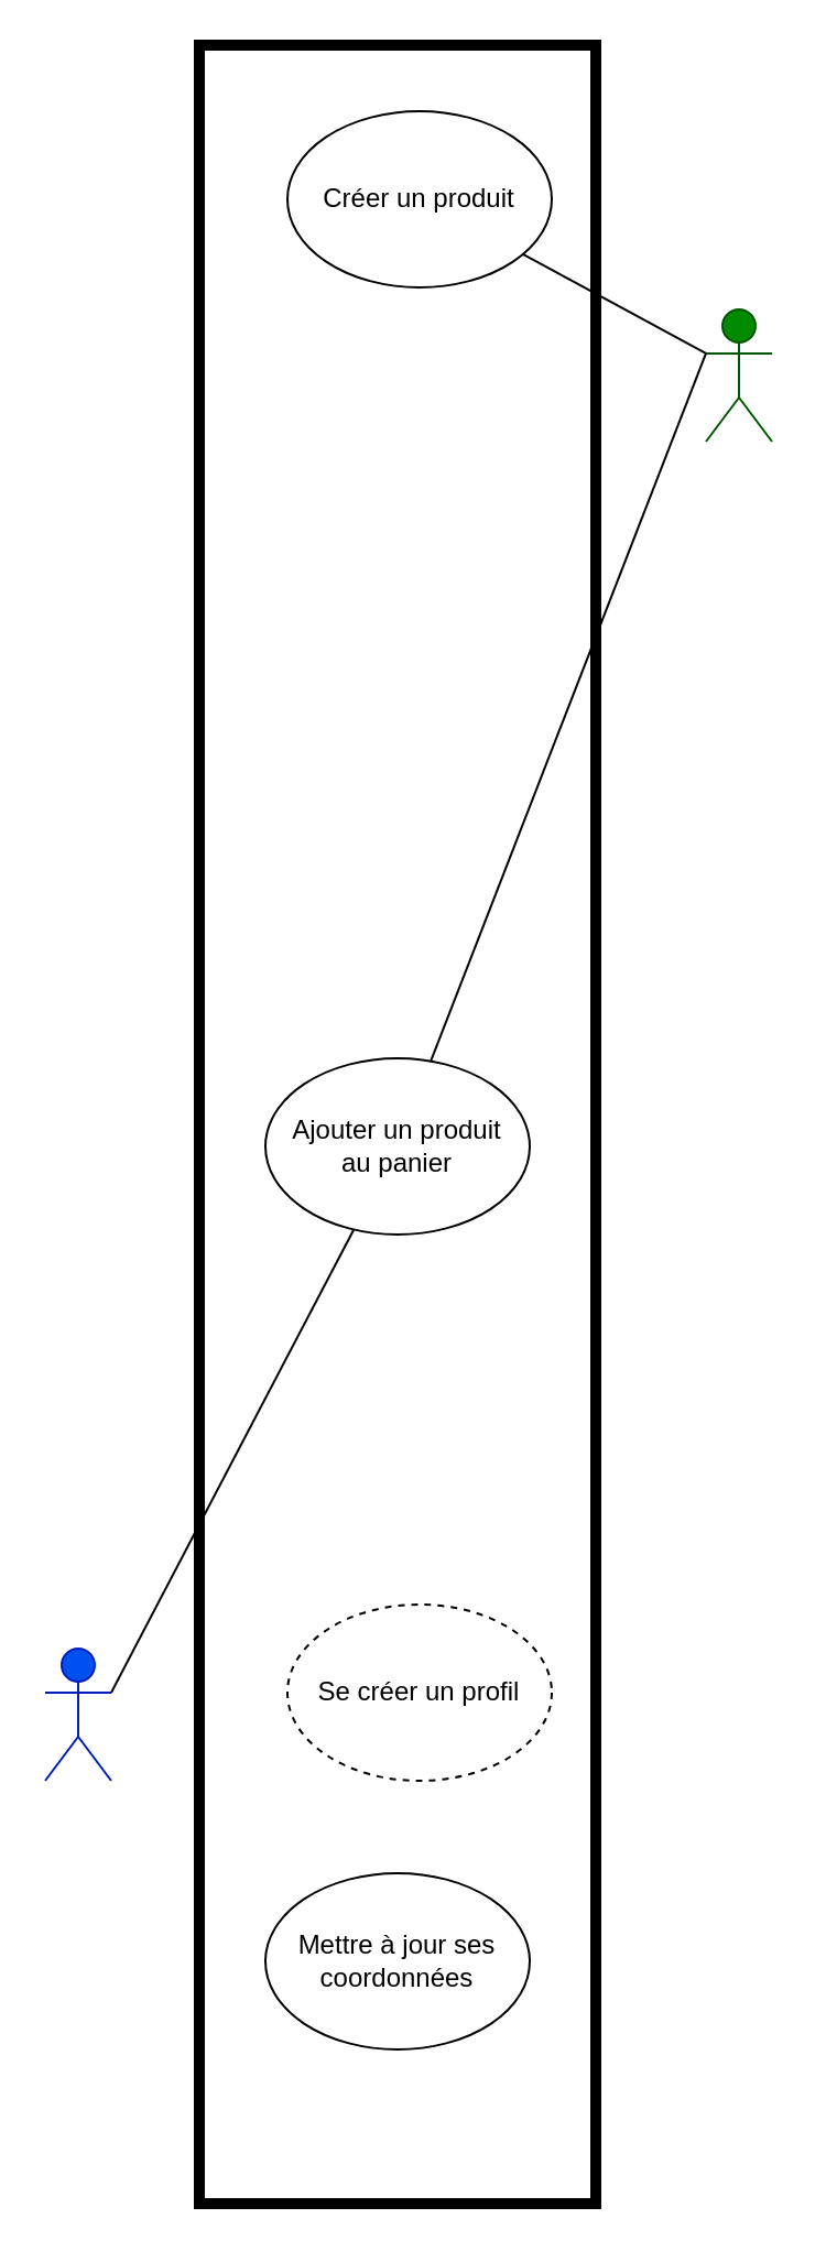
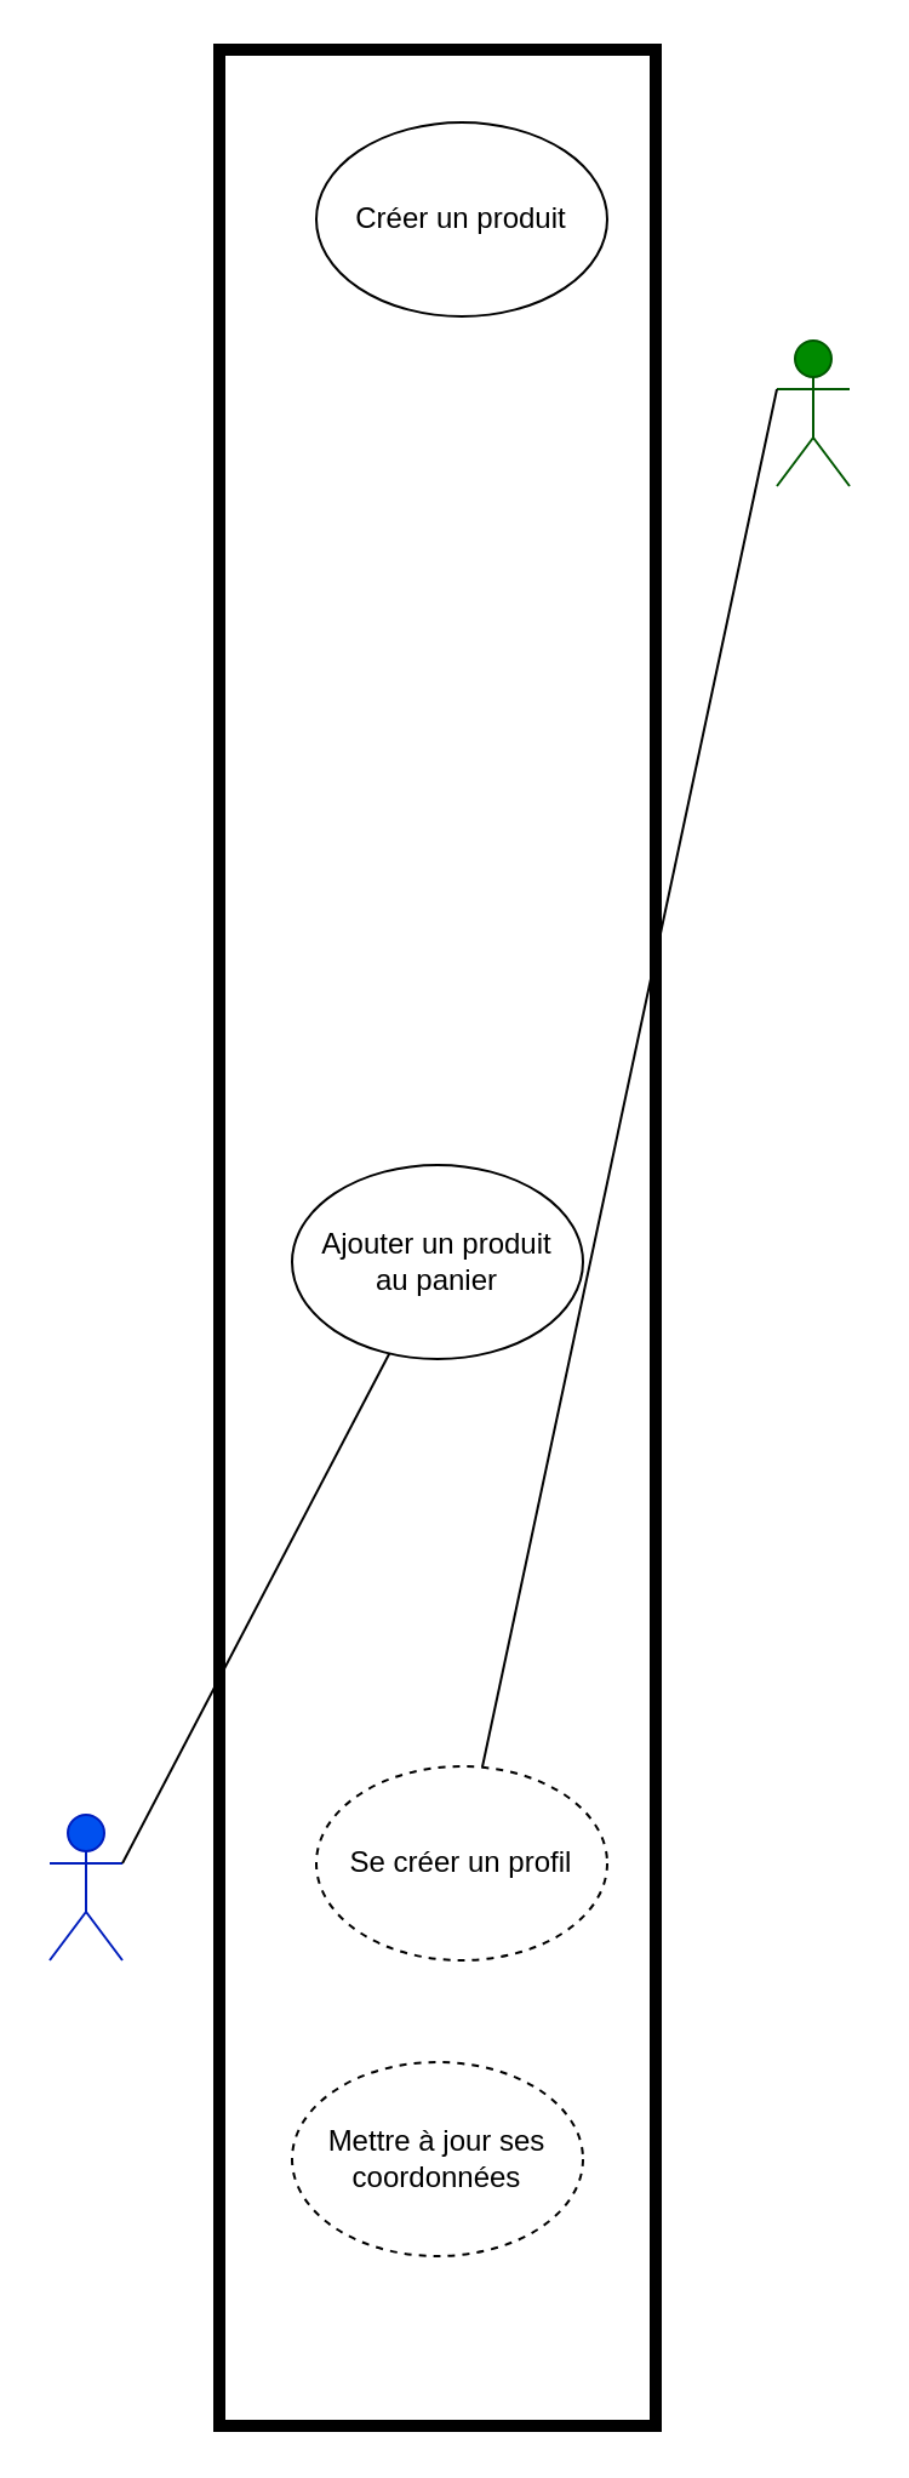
  <mxCell id="0" />
  <mxCell id="1" parent="0" />
  <mxCell id="2" value="Administrateur" style="shape=umlActor;verticalLabelPosition=bottom;verticalAlign=top;html=1;outlineConnect=0;fillColor=#008a00;fontColor=#ffffff;strokeColor=#005700;" parent="1" vertex="1"><mxGeometry x="320" y="140" width="30" height="60" as="geometry" /></mxCell>
  <mxCell id="3" value="Client" style="shape=umlActor;verticalLabelPosition=bottom;verticalAlign=top;html=1;outlineConnect=0;fillColor=#0050ef;fontColor=#ffffff;strokeColor=#001DBC;" parent="1" vertex="1"><mxGeometry x="20" y="748" width="30" height="60" as="geometry" /></mxCell>
  <mxCell id="4" value="" style="rounded=0;whiteSpace=wrap;html=1;fillColor=none;strokeWidth=5;" parent="1" vertex="1"><mxGeometry x="90" y="20" width="180" height="980" as="geometry" /></mxCell>
  <mxCell id="5" value="Créer un produit" style="ellipse;whiteSpace=wrap;html=1;strokeWidth=1;" parent="1" vertex="1"><mxGeometry x="130" y="50" width="120" height="80" as="geometry" /></mxCell>
  <mxCell id="6" value="Ajouter un produit&lt;br&gt;au panier" style="ellipse;whiteSpace=wrap;html=1;strokeWidth=1;" parent="1" vertex="1"><mxGeometry x="120" y="480" width="120" height="80" as="geometry" /></mxCell>
- <mxCell id="7" value="Mettre à jour ses coordonnées" style="ellipse;whiteSpace=wrap;html=1;strokeWidth=1;" parent="1" vertex="1"><mxGeometry x="120" y="850" width="120" height="80" as="geometry" /></mxCell>
+ <mxCell id="7" value="Mettre à jour ses coordonnées" style="ellipse;whiteSpace=wrap;html=1;strokeWidth=1;dashed=1;" parent="1" vertex="1"><mxGeometry x="120" y="850" width="120" height="80" as="geometry" /></mxCell>
  <mxCell id="8" value="Se créer un profil" style="ellipse;whiteSpace=wrap;html=1;strokeWidth=1;dashed=1;" parent="1" vertex="1"><mxGeometry x="130" y="728" width="120" height="80" as="geometry" /></mxCell>
- <mxCell id="9" value="" style="endArrow=none;html=1;exitX=0;exitY=0.333;exitDx=0;exitDy=0;exitPerimeter=0;" parent="1" source="2" target="5" edge="1"><mxGeometry width="50" height="50" relative="1" as="geometry"><mxPoint x="120" y="170" as="sourcePoint" /><mxPoint x="170" y="120" as="targetPoint" /></mxGeometry></mxCell>
- <mxCell id="10" value="" style="endArrow=none;html=1;entryX=0;entryY=0.333;entryDx=0;entryDy=0;entryPerimeter=0;" parent="1" source="6" edge="1" target="2"><mxGeometry width="50" height="50" relative="1" as="geometry"><mxPoint x="530" y="500" as="sourcePoint" /><mxPoint x="790" y="170" as="targetPoint" /></mxGeometry></mxCell>
+ <mxCell id="9" value="" style="endArrow=none;html=1;exitX=0;exitY=0.333;exitDx=0;exitDy=0;exitPerimeter=0;" parent="1" source="2" target="8" edge="1"><mxGeometry width="50" height="50" relative="1" as="geometry"><mxPoint x="120" y="170" as="sourcePoint" /><mxPoint x="170" y="120" as="targetPoint" /></mxGeometry></mxCell>
  <mxCell id="11" value="" style="endArrow=none;html=1;exitX=1;exitY=0.333;exitDx=0;exitDy=0;exitPerimeter=0;" parent="1" source="3" target="6" edge="1"><mxGeometry width="50" height="50" relative="1" as="geometry"><mxPoint x="230" y="550" as="sourcePoint" /><mxPoint x="280" y="500" as="targetPoint" /></mxGeometry></mxCell>
